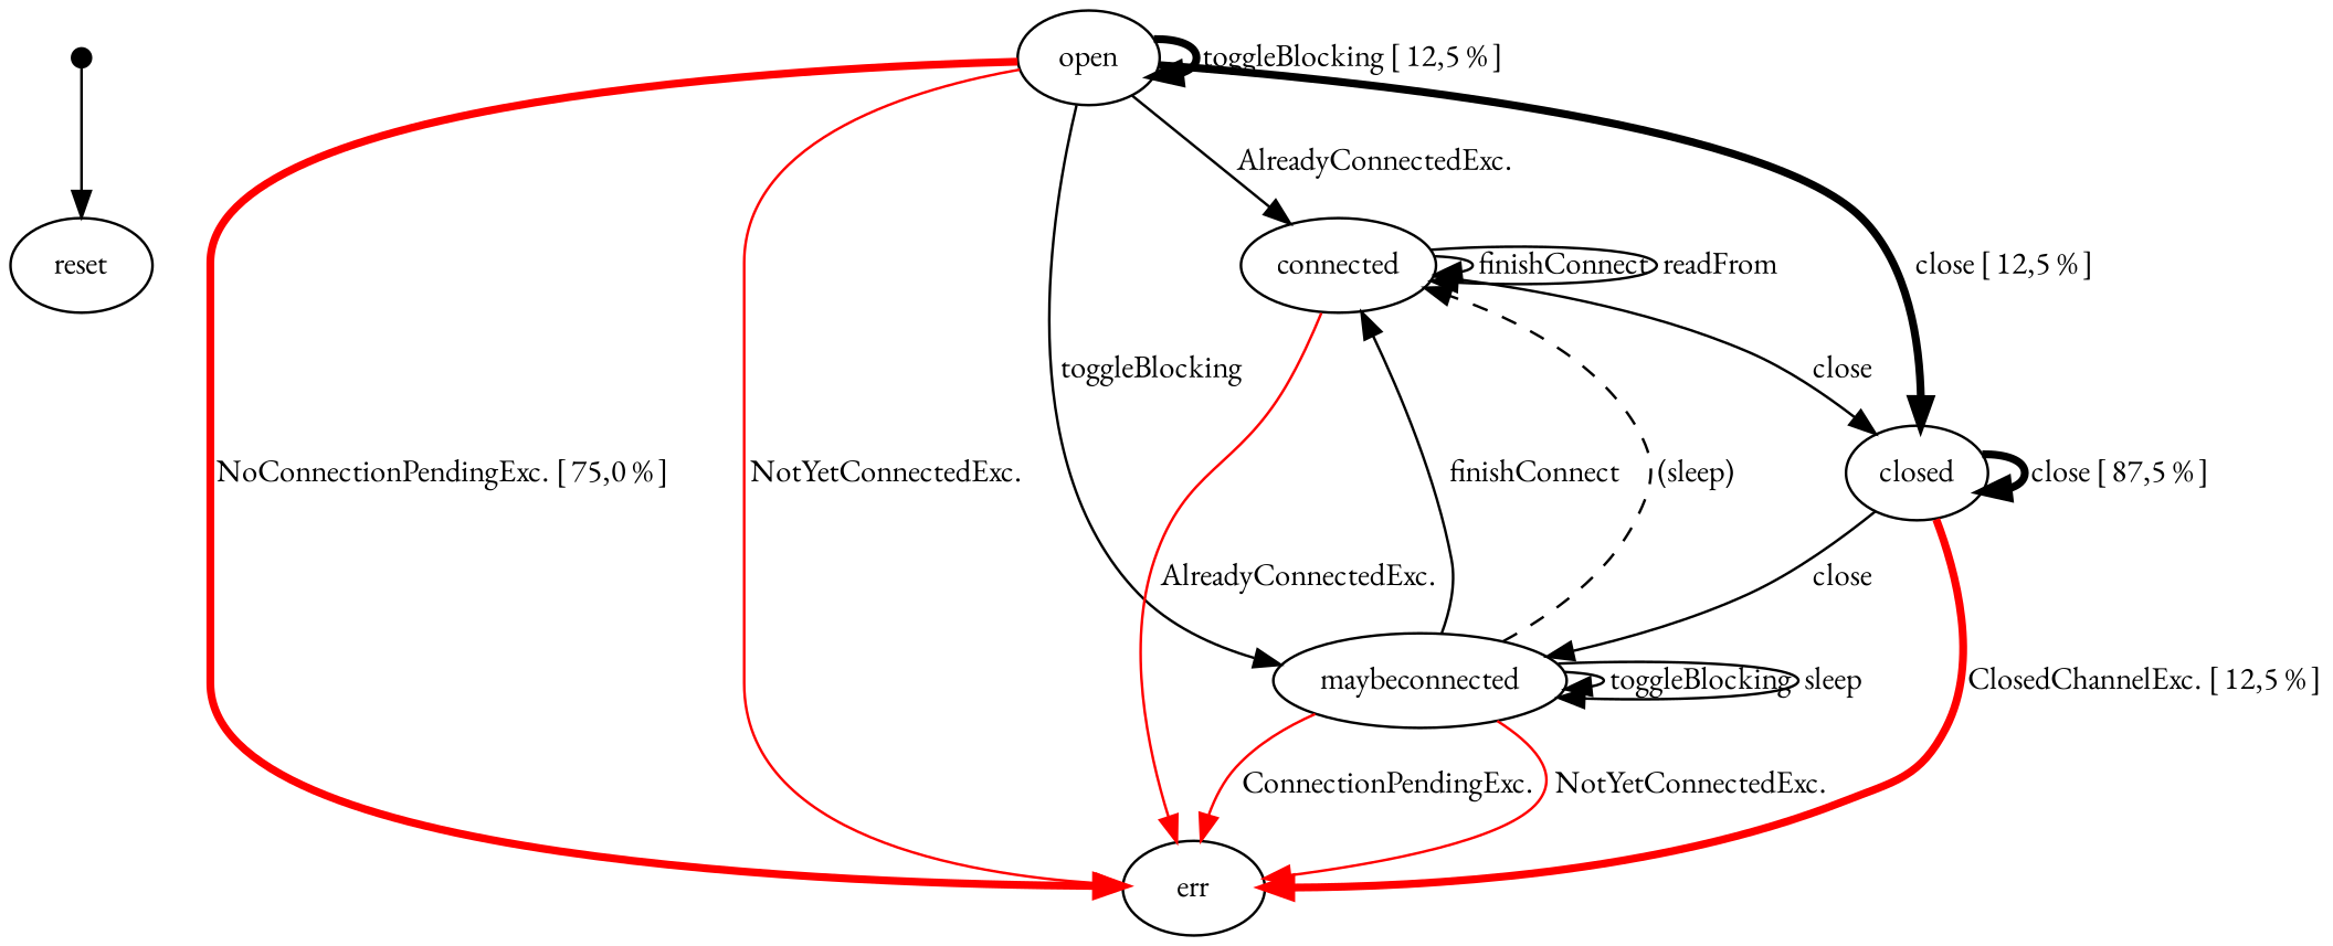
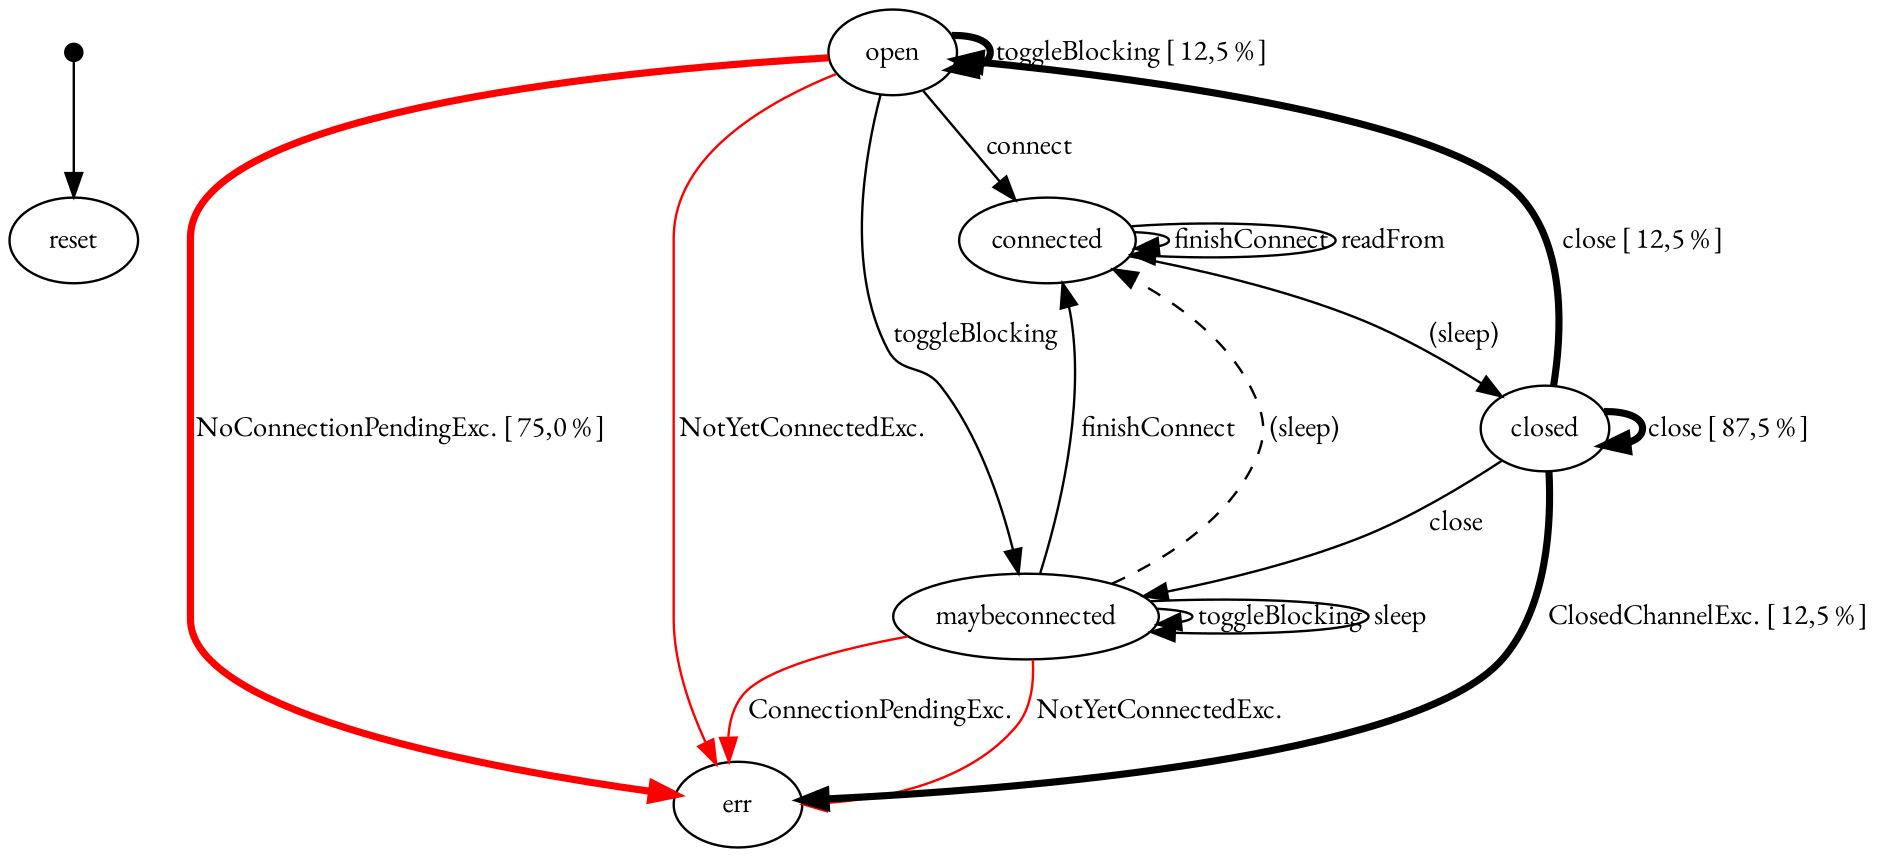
  digraph {
    fontname="EB Garamond"
    nodesep=0.2
    rankdir=TB
    ranksep=0.4
    node [fontname="EB Garamond" fontsize=12.0 margin=0.07]
    edge [fontname="EB Garamond" fontsize=12.0 margin=0.05]
    "" [height=0.1 shape=point]
    reset
    open
    connected
    maybeconnected
    err
    closed
    "" -> reset
    open -> open [label=" toggleBlocking \[ 12,5 % \]" penwidth=3.0]
-   open -> connected [label=" AlreadyConnectedExc. "]
+   open -> connected [label=" connect "]
    open -> maybeconnected [label=" toggleBlocking "]
    open -> err [color=red label=" NoConnectionPendingExc. \[ 75,0 % \]" penwidth=3.0]
    open -> err [color=red label=" NotYetConnectedExc. "]
-   open -> closed [label=" close \[ 12,5 % \]" penwidth=3.0]
+   closed -> open [label=" close \[ 12,5 % \]" penwidth=3.0]
    connected -> connected [label=" finishConnect "]
    connected -> connected [label=" readFrom "]
-   connected -> err [color=red label=" AlreadyConnectedExc. "]
-   connected -> closed [label=" close "]
+   connected -> closed [label=" (sleep) "]
    maybeconnected -> connected [label=" finishConnect "]
    maybeconnected -> connected [label=" (sleep) " style=dashed]
    maybeconnected -> maybeconnected [label=" toggleBlocking "]
    maybeconnected -> maybeconnected [label=" sleep "]
    maybeconnected -> err [color=red label=" ConnectionPendingExc. "]
    maybeconnected -> err [color=red label=" NotYetConnectedExc. "]
    closed -> maybeconnected [label=" close "]
-   closed -> err [color=red label=" ClosedChannelExc. \[ 12,5 % \]" penwidth=3.0]
+   closed -> err [color=black label=" ClosedChannelExc. \[ 12,5 % \]" penwidth=3.0]
    closed -> closed [label=" close \[ 87,5 % \]" penwidth=3.0]
  }
